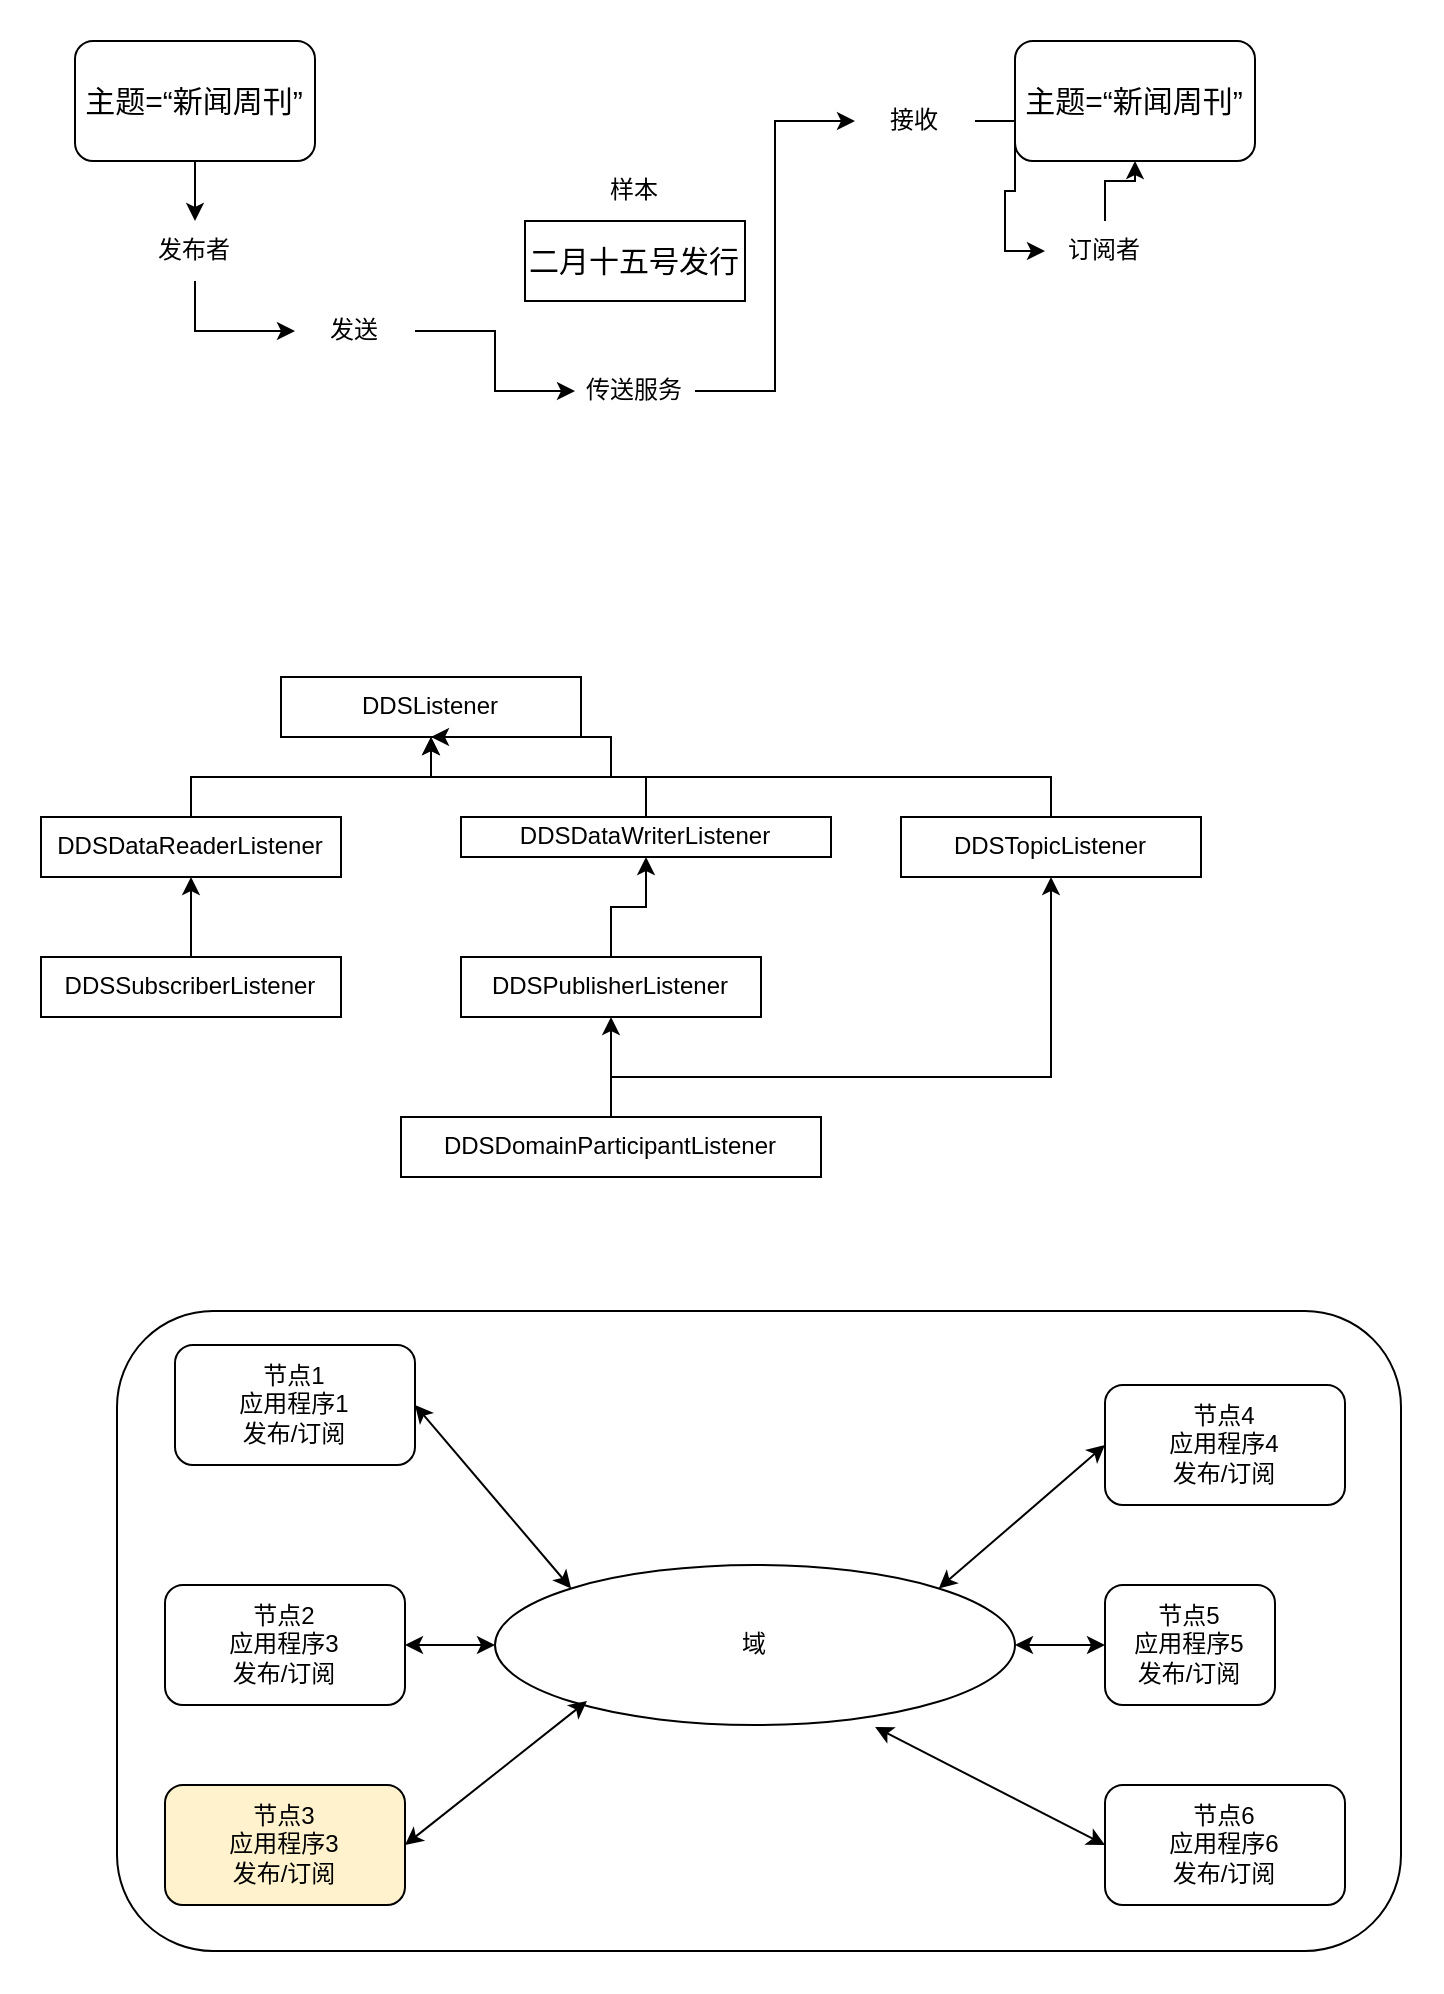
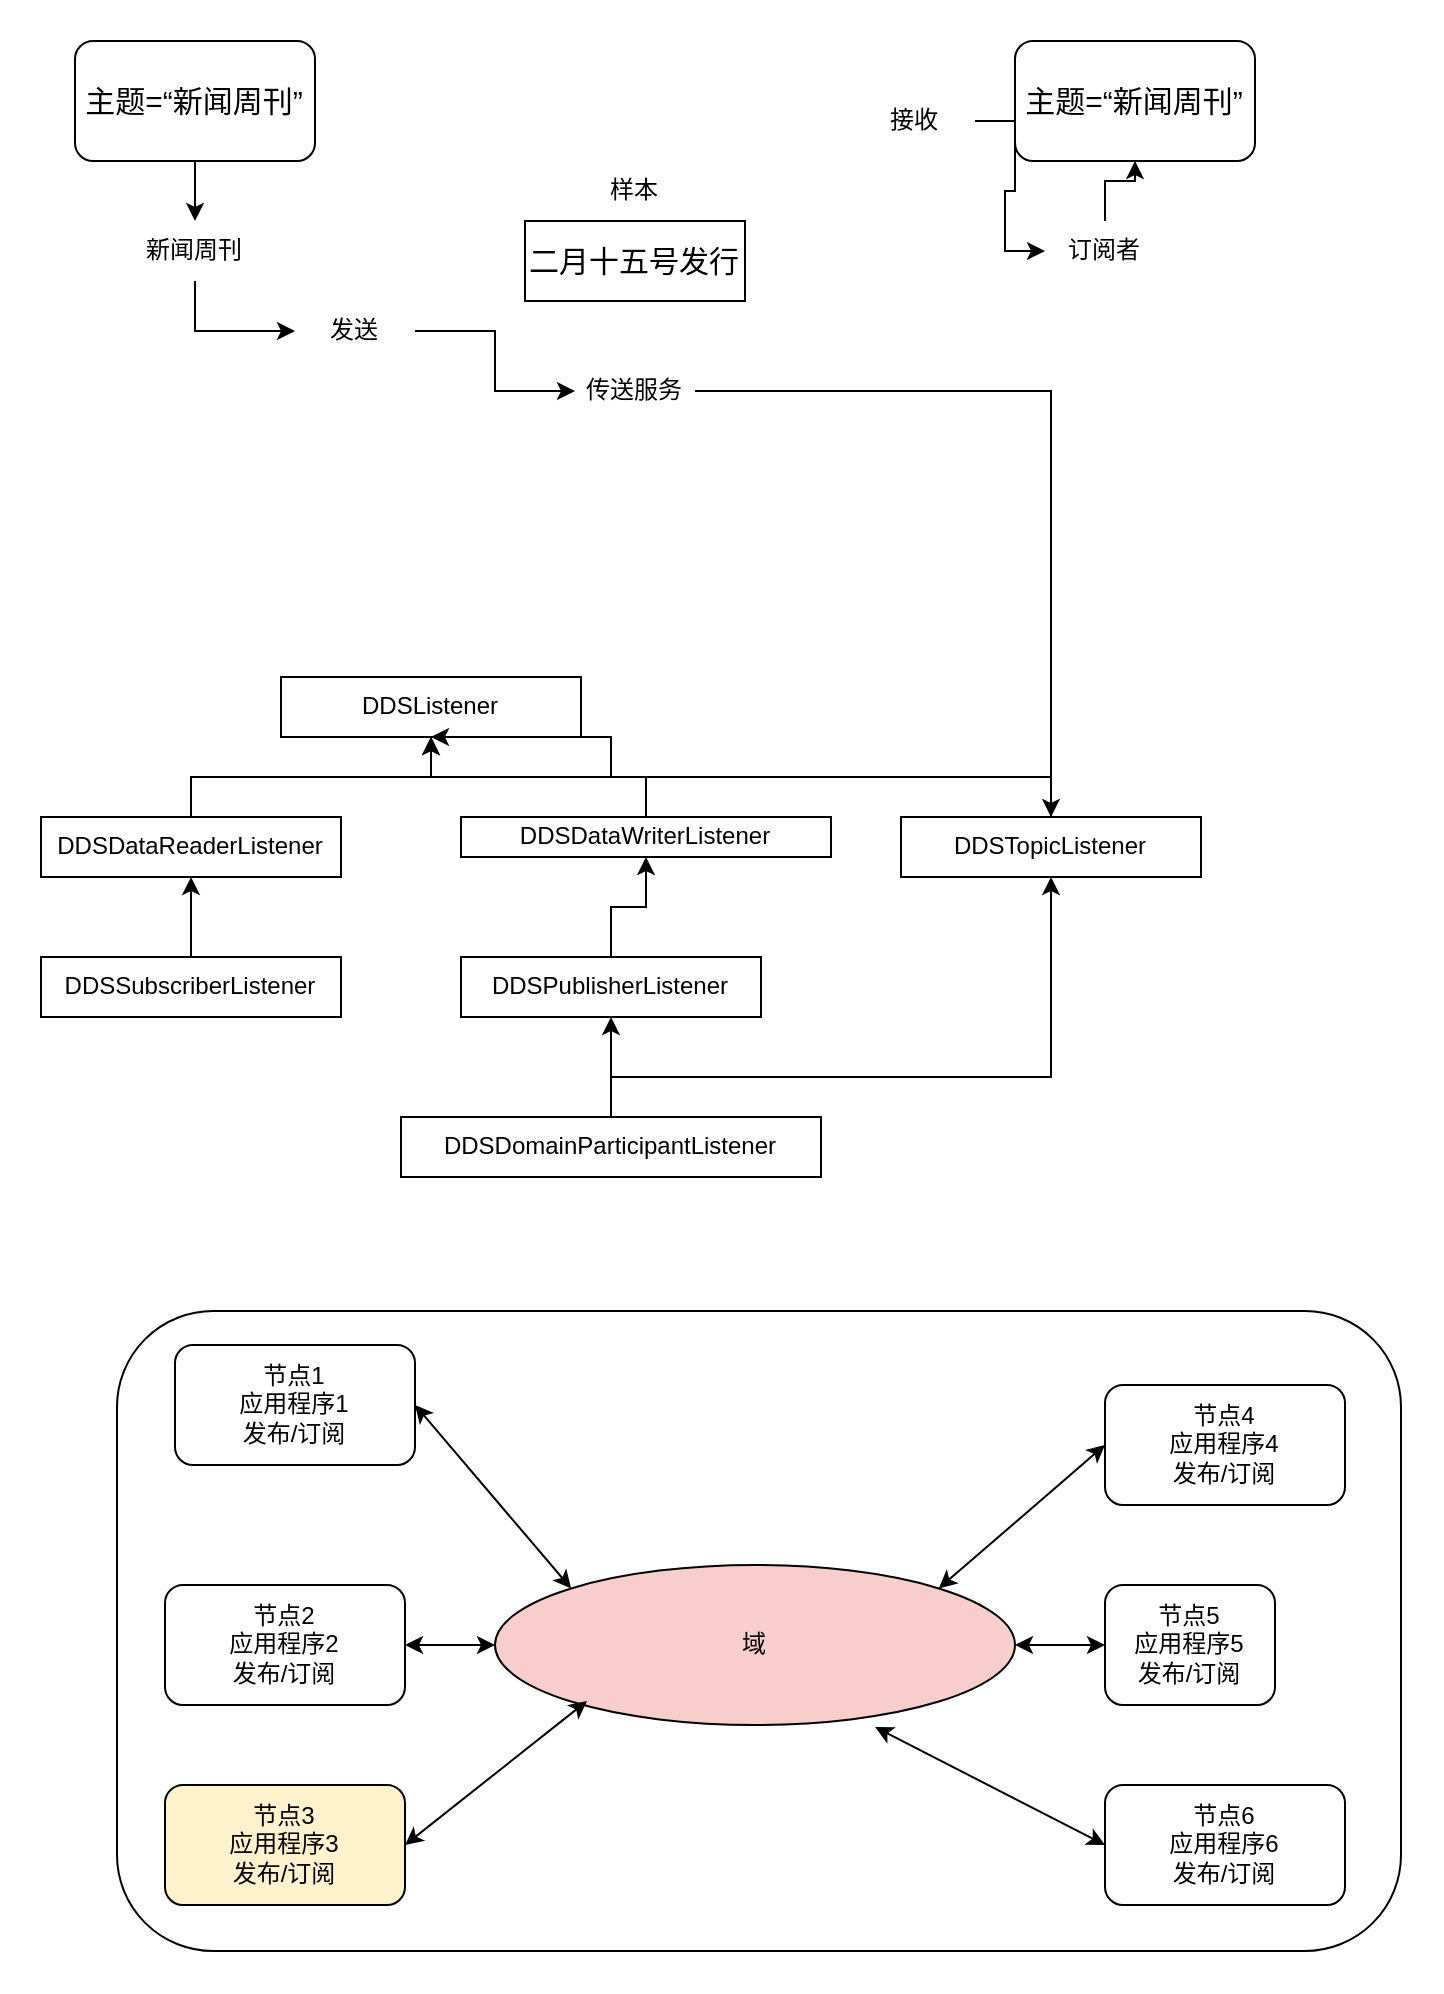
  <mxCell id="0" />
  <mxCell id="1" parent="0" />
  <mxCell id="2" value="" style="rounded=1;whiteSpace=wrap;html=1;" vertex="1" parent="1"><mxGeometry x="58" y="655" width="642" height="320" as="geometry" /></mxCell>
  <mxCell id="3" style="edgeStyle=orthogonalEdgeStyle;rounded=0;orthogonalLoop=1;jettySize=auto;html=1;" edge="1" parent="1" source="4" target="8"><mxGeometry relative="1" as="geometry" /></mxCell>
  <mxCell id="4" value="主题=“新闻周刊”" style="rounded=1;whiteSpace=wrap;html=1;fontSize=15;" vertex="1" parent="1"><mxGeometry x="37" y="20" width="120" height="60" as="geometry" /></mxCell>
  <mxCell id="5" value="主题=“新闻周刊”" style="rounded=1;whiteSpace=wrap;html=1;fontSize=15;" vertex="1" parent="1"><mxGeometry x="507" y="20" width="120" height="60" as="geometry" /></mxCell>
  <mxCell id="6" value="二月十五号发行" style="rounded=0;whiteSpace=wrap;html=1;fontSize=15;" vertex="1" parent="1"><mxGeometry x="262" y="110" width="110" height="40" as="geometry" /></mxCell>
  <mxCell id="7" style="edgeStyle=orthogonalEdgeStyle;rounded=0;orthogonalLoop=1;jettySize=auto;html=1;exitX=0.5;exitY=1;exitDx=0;exitDy=0;entryX=0;entryY=0.5;entryDx=0;entryDy=0;" edge="1" parent="1" source="8" target="10"><mxGeometry relative="1" as="geometry" /></mxCell>
- <mxCell id="8" value="发布者" style="text;html=1;align=center;verticalAlign=middle;whiteSpace=wrap;rounded=0;" vertex="1" parent="1"><mxGeometry x="67" y="110" width="60" height="30" as="geometry" /></mxCell>
+ <mxCell id="8" value="新闻周刊" style="text;html=1;align=center;verticalAlign=middle;whiteSpace=wrap;rounded=0;" vertex="1" parent="1"><mxGeometry x="67" y="110" width="60" height="30" as="geometry" /></mxCell>
  <mxCell id="9" style="edgeStyle=orthogonalEdgeStyle;rounded=0;orthogonalLoop=1;jettySize=auto;html=1;entryX=0;entryY=0.5;entryDx=0;entryDy=0;" edge="1" parent="1" source="10" target="12"><mxGeometry relative="1" as="geometry" /></mxCell>
  <mxCell id="10" value="发送" style="text;html=1;align=center;verticalAlign=middle;whiteSpace=wrap;rounded=0;" vertex="1" parent="1"><mxGeometry x="147" y="150" width="60" height="30" as="geometry" /></mxCell>
- <mxCell id="11" style="edgeStyle=orthogonalEdgeStyle;rounded=0;orthogonalLoop=1;jettySize=auto;html=1;exitX=1;exitY=0.5;exitDx=0;exitDy=0;entryX=0;entryY=0.5;entryDx=0;entryDy=0;" edge="1" parent="1" source="12" target="14"><mxGeometry relative="1" as="geometry" /></mxCell>
+ <mxCell id="11" style="edgeStyle=orthogonalEdgeStyle;rounded=0;orthogonalLoop=1;jettySize=auto;html=1;exitX=1;exitY=0.5;exitDx=0;exitDy=0;" edge="1" parent="1" source="12" target="24"><mxGeometry relative="1" as="geometry" /></mxCell>
  <mxCell id="12" value="传送服务" style="text;html=1;align=center;verticalAlign=middle;whiteSpace=wrap;rounded=0;" vertex="1" parent="1"><mxGeometry x="287" y="180" width="60" height="30" as="geometry" /></mxCell>
  <mxCell id="13" style="edgeStyle=orthogonalEdgeStyle;rounded=0;orthogonalLoop=1;jettySize=auto;html=1;entryX=0;entryY=0.5;entryDx=0;entryDy=0;" edge="1" parent="1" source="14" target="16"><mxGeometry relative="1" as="geometry" /></mxCell>
  <mxCell id="14" value="接收" style="text;html=1;align=center;verticalAlign=middle;whiteSpace=wrap;rounded=0;" vertex="1" parent="1"><mxGeometry x="427" y="45" width="60" height="30" as="geometry" /></mxCell>
  <mxCell id="15" style="edgeStyle=orthogonalEdgeStyle;rounded=0;orthogonalLoop=1;jettySize=auto;html=1;entryX=0.5;entryY=1;entryDx=0;entryDy=0;" edge="1" parent="1" source="16" target="5"><mxGeometry relative="1" as="geometry" /></mxCell>
  <mxCell id="16" value="订阅者" style="text;html=1;align=center;verticalAlign=middle;whiteSpace=wrap;rounded=0;" vertex="1" parent="1"><mxGeometry x="522" y="110" width="60" height="30" as="geometry" /></mxCell>
  <mxCell id="17" value="样本" style="text;html=1;align=center;verticalAlign=middle;whiteSpace=wrap;rounded=0;" vertex="1" parent="1"><mxGeometry x="287" y="80" width="60" height="30" as="geometry" /></mxCell>
  <mxCell id="18" value="DDSListener" style="rounded=0;whiteSpace=wrap;html=1;" vertex="1" parent="1"><mxGeometry x="140" y="338" width="150" height="30" as="geometry" /></mxCell>
  <mxCell id="19" style="edgeStyle=orthogonalEdgeStyle;rounded=0;orthogonalLoop=1;jettySize=auto;html=1;exitX=0.5;exitY=0;exitDx=0;exitDy=0;" edge="1" parent="1" source="20" target="18"><mxGeometry relative="1" as="geometry" /></mxCell>
  <mxCell id="20" value="DDSDataReaderListener" style="rounded=0;whiteSpace=wrap;html=1;" vertex="1" parent="1"><mxGeometry x="20" y="408" width="150" height="30" as="geometry" /></mxCell>
  <mxCell id="21" style="edgeStyle=orthogonalEdgeStyle;rounded=0;orthogonalLoop=1;jettySize=auto;html=1;" edge="1" parent="1" source="22" target="18"><mxGeometry relative="1" as="geometry" /></mxCell>
  <mxCell id="22" value="DDSDataWriterListener" style="rounded=0;whiteSpace=wrap;html=1;" vertex="1" parent="1"><mxGeometry x="230" y="408" width="185" height="20" as="geometry" /></mxCell>
  <mxCell id="23" style="edgeStyle=orthogonalEdgeStyle;rounded=0;orthogonalLoop=1;jettySize=auto;html=1;entryX=0.5;entryY=1;entryDx=0;entryDy=0;" edge="1" parent="1" source="24" target="18"><mxGeometry relative="1" as="geometry"><Array as="points"><mxPoint x="525" y="388" /><mxPoint x="305" y="388" /></Array></mxGeometry></mxCell>
  <mxCell id="24" value="DDSTopicListener" style="rounded=0;whiteSpace=wrap;html=1;" vertex="1" parent="1"><mxGeometry x="450" y="408" width="150" height="30" as="geometry" /></mxCell>
  <mxCell id="25" style="edgeStyle=orthogonalEdgeStyle;rounded=0;orthogonalLoop=1;jettySize=auto;html=1;exitX=0.5;exitY=0;exitDx=0;exitDy=0;entryX=0.5;entryY=1;entryDx=0;entryDy=0;" edge="1" parent="1" source="26" target="20"><mxGeometry relative="1" as="geometry" /></mxCell>
  <mxCell id="26" value="DDSSubscriberListener" style="rounded=0;whiteSpace=wrap;html=1;" vertex="1" parent="1"><mxGeometry x="20" y="478" width="150" height="30" as="geometry" /></mxCell>
  <mxCell id="27" style="edgeStyle=orthogonalEdgeStyle;rounded=0;orthogonalLoop=1;jettySize=auto;html=1;exitX=0.5;exitY=0;exitDx=0;exitDy=0;entryX=0.5;entryY=1;entryDx=0;entryDy=0;" edge="1" parent="1" source="28" target="22"><mxGeometry relative="1" as="geometry" /></mxCell>
  <mxCell id="28" value="DDSPublisherListener" style="rounded=0;whiteSpace=wrap;html=1;" vertex="1" parent="1"><mxGeometry x="230" y="478" width="150" height="30" as="geometry" /></mxCell>
  <mxCell id="29" style="edgeStyle=orthogonalEdgeStyle;rounded=0;orthogonalLoop=1;jettySize=auto;html=1;exitX=0.5;exitY=0;exitDx=0;exitDy=0;entryX=0.5;entryY=1;entryDx=0;entryDy=0;" edge="1" parent="1" source="31" target="28"><mxGeometry relative="1" as="geometry"><Array as="points"><mxPoint x="305" y="538" /><mxPoint x="305" y="538" /></Array></mxGeometry></mxCell>
  <mxCell id="30" style="edgeStyle=orthogonalEdgeStyle;rounded=0;orthogonalLoop=1;jettySize=auto;html=1;entryX=0.5;entryY=1;entryDx=0;entryDy=0;" edge="1" parent="1" source="31" target="24"><mxGeometry relative="1" as="geometry"><Array as="points"><mxPoint x="305" y="538" /><mxPoint x="525" y="538" /></Array></mxGeometry></mxCell>
  <mxCell id="31" value="DDSDomainParticipantListener" style="rounded=0;whiteSpace=wrap;html=1;" vertex="1" parent="1"><mxGeometry x="200" y="558" width="210" height="30" as="geometry" /></mxCell>
- <mxCell id="32" value="域" style="ellipse;whiteSpace=wrap;html=1;" vertex="1" parent="1"><mxGeometry x="247" y="782" width="260" height="80" as="geometry" /></mxCell>
+ <mxCell id="32" value="域" style="ellipse;whiteSpace=wrap;html=1;fillColor=#f8cecc;" vertex="1" parent="1"><mxGeometry x="247" y="782" width="260" height="80" as="geometry" /></mxCell>
  <mxCell id="33" value="节点1&lt;div&gt;应用程序1&lt;/div&gt;&lt;div&gt;发布/订阅&lt;/div&gt;" style="rounded=1;whiteSpace=wrap;html=1;" vertex="1" parent="1"><mxGeometry x="87" y="672" width="120" height="60" as="geometry" /></mxCell>
- <mxCell id="34" value="节点2&lt;div&gt;应用程序3&lt;/div&gt;&lt;div&gt;发布/订阅&lt;/div&gt;" style="rounded=1;whiteSpace=wrap;html=1;" vertex="1" parent="1"><mxGeometry x="82" y="792" width="120" height="60" as="geometry" /></mxCell>
+ <mxCell id="34" value="节点2&lt;div&gt;应用程序2&lt;/div&gt;&lt;div&gt;发布/订阅&lt;/div&gt;" style="rounded=1;whiteSpace=wrap;html=1;" vertex="1" parent="1"><mxGeometry x="82" y="792" width="120" height="60" as="geometry" /></mxCell>
  <mxCell id="35" value="节点3&lt;div&gt;应用程序3&lt;/div&gt;&lt;div&gt;发布/订阅&lt;/div&gt;" style="rounded=1;whiteSpace=wrap;html=1;fillColor=#fff2cc;" vertex="1" parent="1"><mxGeometry x="82" y="892" width="120" height="60" as="geometry" /></mxCell>
  <mxCell id="36" value="节点4&lt;div&gt;应用程序4&lt;/div&gt;&lt;div&gt;发布/订阅&lt;/div&gt;" style="rounded=1;whiteSpace=wrap;html=1;" vertex="1" parent="1"><mxGeometry x="552" y="692" width="120" height="60" as="geometry" /></mxCell>
  <mxCell id="37" value="节点5&lt;div&gt;应用程序5&lt;/div&gt;&lt;div&gt;发布/订阅&lt;/div&gt;" style="rounded=1;whiteSpace=wrap;html=1;" vertex="1" parent="1"><mxGeometry x="552" y="792" width="85" height="60" as="geometry" /></mxCell>
  <mxCell id="38" value="节点6&lt;div&gt;应用程序6&lt;/div&gt;&lt;div&gt;发布/订阅&lt;/div&gt;" style="rounded=1;whiteSpace=wrap;html=1;" vertex="1" parent="1"><mxGeometry x="552" y="892" width="120" height="60" as="geometry" /></mxCell>
  <mxCell id="39" value="" style="endArrow=classic;startArrow=classic;html=1;rounded=0;entryX=0.731;entryY=1.013;entryDx=0;entryDy=0;entryPerimeter=0;exitX=0;exitY=0.5;exitDx=0;exitDy=0;" edge="1" parent="1" source="38" target="32"><mxGeometry width="50" height="50" relative="1" as="geometry"><mxPoint x="457" y="922" as="sourcePoint" /><mxPoint x="507" y="872" as="targetPoint" /></mxGeometry></mxCell>
  <mxCell id="40" value="" style="endArrow=classic;startArrow=classic;html=1;rounded=0;exitX=1;exitY=0.5;exitDx=0;exitDy=0;entryX=0;entryY=0.5;entryDx=0;entryDy=0;" edge="1" parent="1" source="32" target="37"><mxGeometry width="50" height="50" relative="1" as="geometry"><mxPoint x="462" y="712" as="sourcePoint" /><mxPoint x="512" y="662" as="targetPoint" /></mxGeometry></mxCell>
  <mxCell id="41" value="" style="endArrow=classic;startArrow=classic;html=1;rounded=0;exitX=1;exitY=0;exitDx=0;exitDy=0;entryX=0;entryY=0.5;entryDx=0;entryDy=0;" edge="1" parent="1" source="32" target="36"><mxGeometry width="50" height="50" relative="1" as="geometry"><mxPoint x="492" y="702" as="sourcePoint" /><mxPoint x="542" y="652" as="targetPoint" /></mxGeometry></mxCell>
  <mxCell id="42" value="" style="endArrow=classic;startArrow=classic;html=1;rounded=0;exitX=1;exitY=0.5;exitDx=0;exitDy=0;entryX=0.177;entryY=0.85;entryDx=0;entryDy=0;entryPerimeter=0;" edge="1" parent="1" source="35" target="32"><mxGeometry width="50" height="50" relative="1" as="geometry"><mxPoint x="222" y="912" as="sourcePoint" /><mxPoint x="272" y="862" as="targetPoint" /></mxGeometry></mxCell>
  <mxCell id="43" value="" style="endArrow=classic;startArrow=classic;html=1;rounded=0;exitX=1;exitY=0.5;exitDx=0;exitDy=0;" edge="1" parent="1" source="34" target="32"><mxGeometry width="50" height="50" relative="1" as="geometry"><mxPoint x="312" y="722" as="sourcePoint" /><mxPoint x="362" y="672" as="targetPoint" /></mxGeometry></mxCell>
  <mxCell id="44" value="" style="endArrow=classic;startArrow=classic;html=1;rounded=0;exitX=1;exitY=0.5;exitDx=0;exitDy=0;entryX=0;entryY=0;entryDx=0;entryDy=0;" edge="1" parent="1" source="33" target="32"><mxGeometry width="50" height="50" relative="1" as="geometry"><mxPoint x="242" y="732" as="sourcePoint" /><mxPoint x="292" y="682" as="targetPoint" /></mxGeometry></mxCell>
